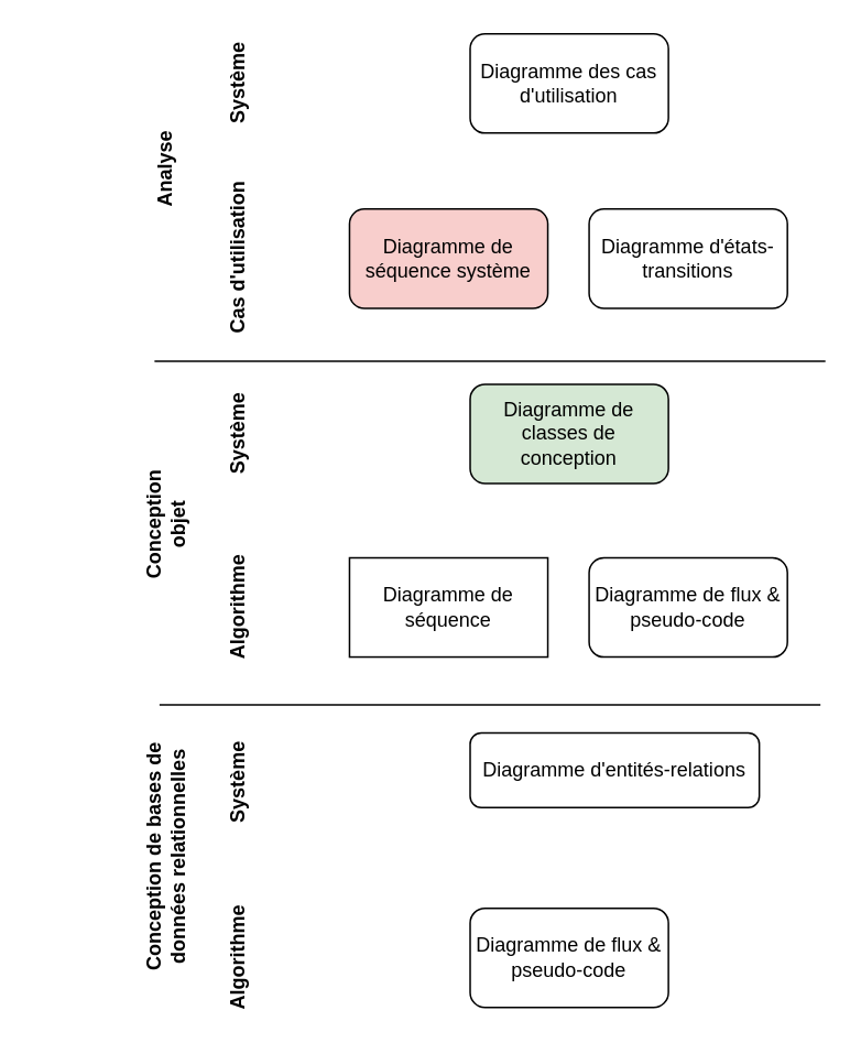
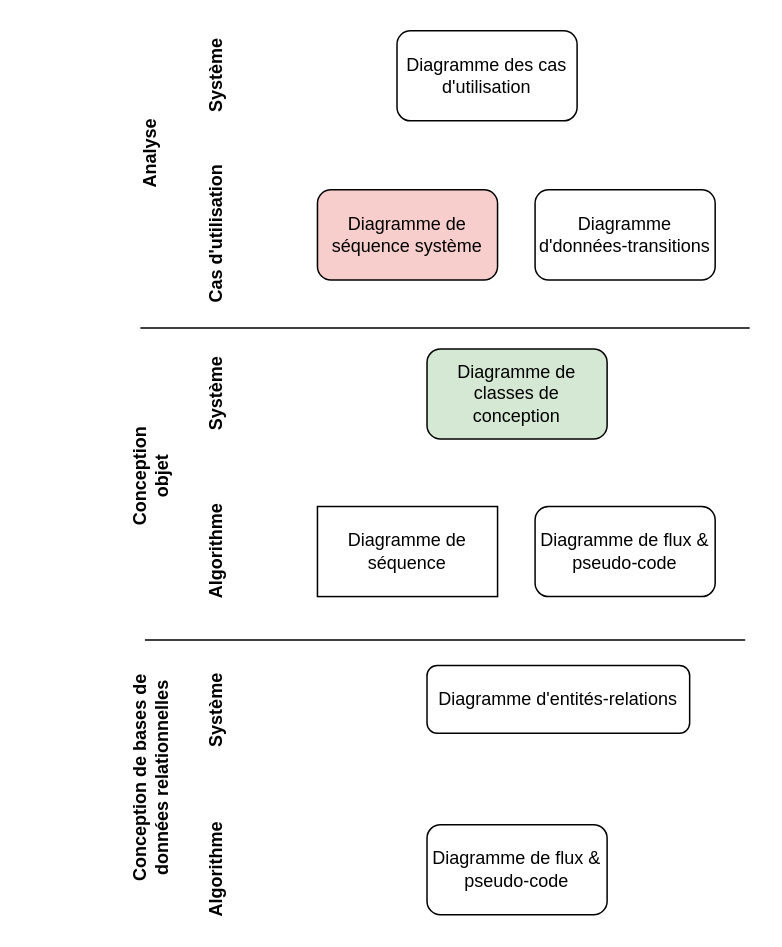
  <mxCell id="0" />
  <mxCell id="1" parent="0" />
  <mxCell id="2" value="Analyse" style="text;html=1;strokeColor=none;fillColor=none;align=center;verticalAlign=middle;whiteSpace=wrap;rounded=0;rotation=-90;fontStyle=1" parent="1" vertex="1"><mxGeometry x="70" y="87" width="60" height="30" as="geometry" /></mxCell>
  <mxCell id="3" value="Conception objet" style="text;html=1;strokeColor=none;fillColor=none;align=center;verticalAlign=middle;whiteSpace=wrap;rounded=0;rotation=-90;fontStyle=1" parent="1" vertex="1"><mxGeometry x="59" y="302" width="82" height="30" as="geometry" /></mxCell>
  <mxCell id="4" value="Système" style="text;html=1;strokeColor=none;fillColor=none;align=center;verticalAlign=middle;whiteSpace=wrap;rounded=0;rotation=-90;fontStyle=1" parent="1" vertex="1"><mxGeometry x="114" y="247" width="60" height="30" as="geometry" /></mxCell>
  <mxCell id="5" value="Algorithme" style="text;html=1;strokeColor=none;fillColor=none;align=center;verticalAlign=middle;whiteSpace=wrap;rounded=0;rotation=-90;fontStyle=1" parent="1" vertex="1"><mxGeometry x="114" y="352" width="60" height="30" as="geometry" /></mxCell>
  <mxCell id="6" value="Système" style="text;html=1;strokeColor=none;fillColor=none;align=center;verticalAlign=middle;whiteSpace=wrap;rounded=0;rotation=-90;fontStyle=1" parent="1" vertex="1"><mxGeometry x="114" y="35" width="60" height="30" as="geometry" /></mxCell>
  <mxCell id="7" value="Cas d'utilisation" style="text;html=1;strokeColor=none;fillColor=none;align=center;verticalAlign=middle;whiteSpace=wrap;rounded=0;rotation=-90;fontStyle=1" parent="1" vertex="1"><mxGeometry x="96.5" y="141" width="95" height="30" as="geometry" /></mxCell>
- <mxCell id="8" value="Diagramme des cas d'utilisation" style="rounded=1;whiteSpace=wrap;html=1;" parent="1" vertex="1"><mxGeometry x="284" y="20" width="120" height="60" as="geometry" /></mxCell>
+ <mxCell id="8" value="Diagramme des cas d'utilisation" style="rounded=1;whiteSpace=wrap;html=1;" parent="1" vertex="1"><mxGeometry x="264" y="20" width="120" height="60" as="geometry" /></mxCell>
  <mxCell id="9" value="Diagramme de séquence système" style="rounded=1;whiteSpace=wrap;html=1;fillColor=#f8cecc;" parent="1" vertex="1"><mxGeometry x="211" y="126" width="120" height="60" as="geometry" /></mxCell>
- <mxCell id="10" value="Diagramme d'états-transitions" style="rounded=1;whiteSpace=wrap;html=1;" parent="1" vertex="1"><mxGeometry x="356" y="126" width="120" height="60" as="geometry" /></mxCell>
+ <mxCell id="10" value="Diagramme d'données-transitions" style="rounded=1;whiteSpace=wrap;html=1;" parent="1" vertex="1"><mxGeometry x="356" y="126" width="120" height="60" as="geometry" /></mxCell>
  <mxCell id="11" value="Diagramme de classes de conception" style="rounded=1;whiteSpace=wrap;html=1;fillColor=#d5e8d4;" parent="1" vertex="1"><mxGeometry x="284" y="232" width="120" height="60" as="geometry" /></mxCell>
  <mxCell id="12" value="Diagramme de séquence" style="whiteSpace=wrap;html=1;rounded=0;" parent="1" vertex="1"><mxGeometry x="211" y="337" width="120" height="60" as="geometry" /></mxCell>
  <mxCell id="13" value="Diagramme de flux &amp;amp;&lt;br&gt;pseudo-code" style="rounded=1;whiteSpace=wrap;html=1;" parent="1" vertex="1"><mxGeometry x="356" y="337" width="120" height="60" as="geometry" /></mxCell>
  <mxCell id="14" value="Diagramme d'entités-relations" style="rounded=1;whiteSpace=wrap;html=1;" parent="1" vertex="1"><mxGeometry x="284" y="443" width="175" height="45" as="geometry" /></mxCell>
  <mxCell id="15" value="" style="endArrow=none;html=1;rounded=0;" parent="1" edge="1"><mxGeometry width="50" height="50" relative="1" as="geometry"><mxPoint x="499" y="218" as="sourcePoint" /><mxPoint x="93" y="218" as="targetPoint" /></mxGeometry></mxCell>
  <mxCell id="16" value="Conception de bases de données relationnelles" style="text;html=1;strokeColor=none;fillColor=none;align=center;verticalAlign=middle;whiteSpace=wrap;rounded=0;rotation=-90;fontStyle=1" parent="1" vertex="1"><mxGeometry x="20" y="503" width="160" height="30" as="geometry" /></mxCell>
  <mxCell id="17" value="" style="endArrow=none;html=1;rounded=0;" parent="1" edge="1"><mxGeometry width="50" height="50" relative="1" as="geometry"><mxPoint x="496" y="426" as="sourcePoint" /><mxPoint x="96" y="426" as="targetPoint" /></mxGeometry></mxCell>
  <mxCell id="18" value="Système" style="text;html=1;strokeColor=none;fillColor=none;align=center;verticalAlign=middle;whiteSpace=wrap;rounded=0;rotation=-90;fontStyle=1" parent="1" vertex="1"><mxGeometry x="114" y="458" width="60" height="30" as="geometry" /></mxCell>
  <mxCell id="19" value="Algorithme" style="text;html=1;strokeColor=none;fillColor=none;align=center;verticalAlign=middle;whiteSpace=wrap;rounded=0;rotation=-90;fontStyle=1" parent="1" vertex="1"><mxGeometry x="114" y="564" width="60" height="30" as="geometry" /></mxCell>
  <mxCell id="20" value="Diagramme de flux &amp;amp;&lt;br&gt;pseudo-code" style="rounded=1;whiteSpace=wrap;html=1;" parent="1" vertex="1"><mxGeometry x="284" y="549" width="120" height="60" as="geometry" /></mxCell>
